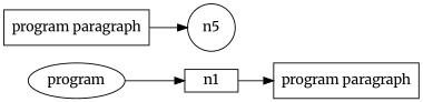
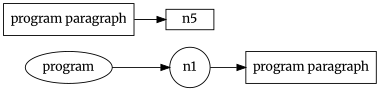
  digraph {
    fontname=Merriweather
    rankdir=LR
    node [fontname=Merriweather shape=circle]
    edge [fontname=Merriweather]
    n0 [label=program shape=ellipse]
-   n1 [height=0.2 shape=box]
+   n1 [height=0.2]
    n2 [label="program paragraph" shape=box]
    n4 [label="program paragraph" shape=box]
-   n5 [height=0.2]
+   n5 [height=0.2 shape=box]
    subgraph sub_1 {
      n0
      n1
      n2
      n4
      n5
    }
    n0 -> n1
    n1 -> n2
    n4 -> n5
  }
